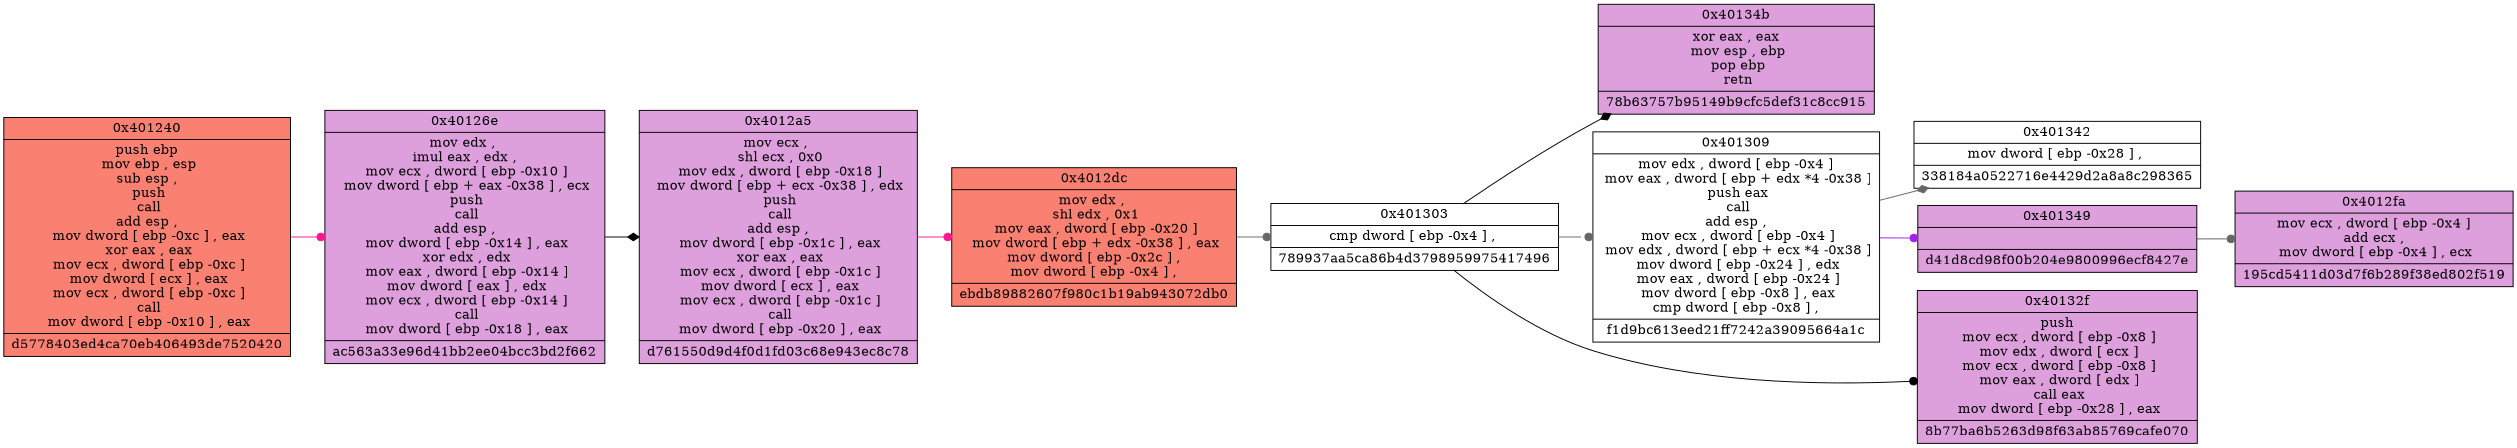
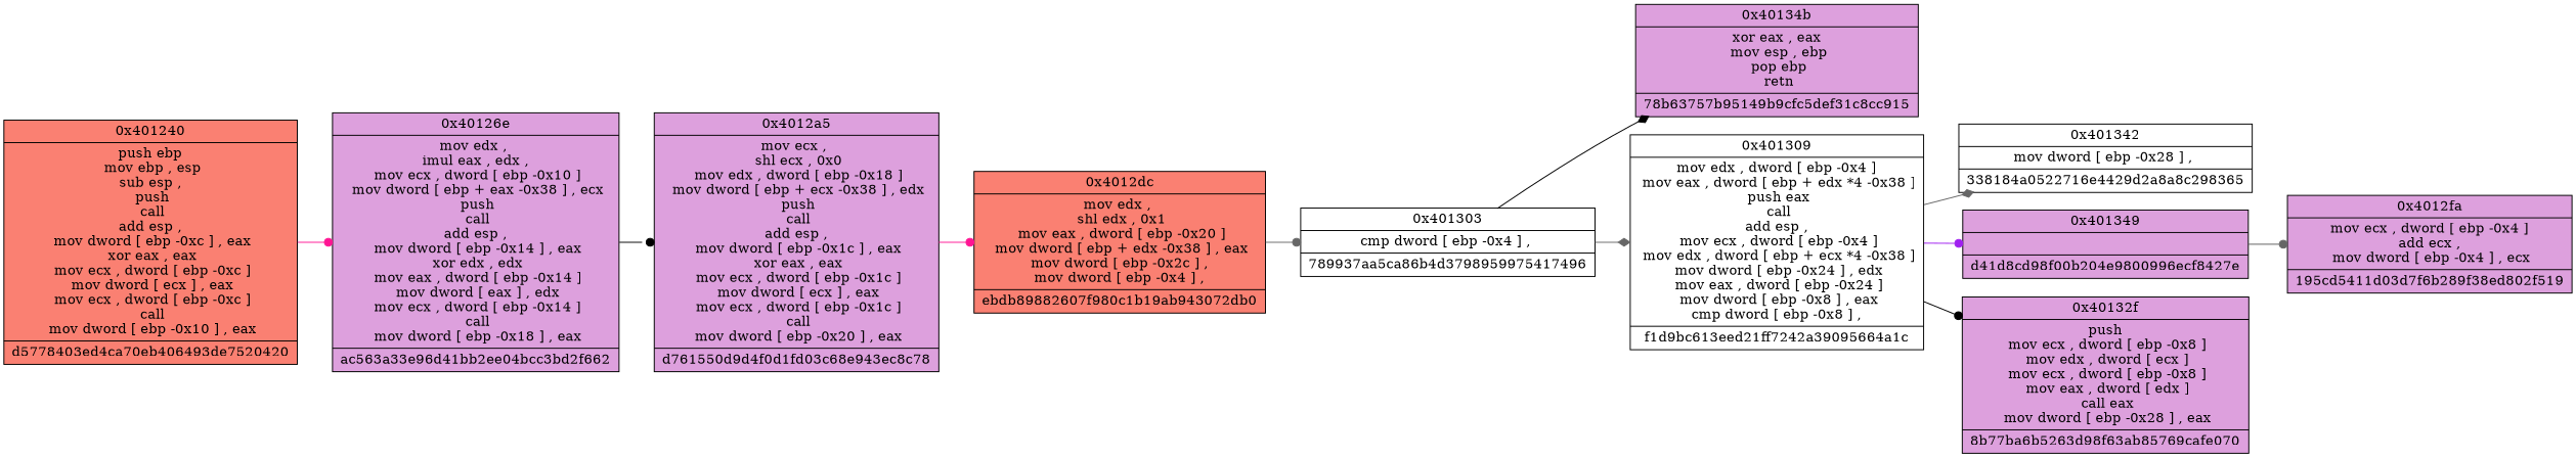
  digraph {
    rankdir=LR
    node [fillcolor=plum shape=record style=filled]
    edge [arrowhead=dot color=gray40]
    n1 [fillcolor=salmon label="0x401240|  push ebp\n mov ebp ,  esp\n sub esp , \n push\n call\n add esp , \n mov dword  [ ebp -0xc ] ,  eax\n xor eax ,  eax\n mov ecx ,  dword  [ ebp -0xc ]\n mov dword  [ ecx ] ,  eax\n mov ecx ,  dword  [ ebp -0xc ]\n call\n mov dword  [ ebp -0x10 ] ,  eax\n| d5778403ed4ca70eb406493de7520420"]
    n2 [label="0x40126e|  mov edx , \n imul eax ,  edx , \n mov ecx ,  dword  [ ebp -0x10 ]\n mov dword  [ ebp + eax -0x38 ] ,  ecx\n push\n call\n add esp , \n mov dword  [ ebp -0x14 ] ,  eax\n xor edx ,  edx\n mov eax ,  dword  [ ebp -0x14 ]\n mov dword  [ eax ] ,  edx\n mov ecx ,  dword  [ ebp -0x14 ]\n call\n mov dword  [ ebp -0x18 ] ,  eax\n| ac563a33e96d41bb2ee04bcc3bd2f662"]
    n3 [label="0x4012a5|  mov ecx , \n shl ecx ,  0x0\n mov edx ,  dword  [ ebp -0x18 ]\n mov dword  [ ebp + ecx -0x38 ] ,  edx\n push\n call\n add esp , \n mov dword  [ ebp -0x1c ] ,  eax\n xor eax ,  eax\n mov ecx ,  dword  [ ebp -0x1c ]\n mov dword  [ ecx ] ,  eax\n mov ecx ,  dword  [ ebp -0x1c ]\n call\n mov dword  [ ebp -0x20 ] ,  eax\n| d761550d9d4f0d1fd03c68e943ec8c78"]
    n4 [fillcolor=salmon label="0x4012dc|  mov edx , \n shl edx ,  0x1\n mov eax ,  dword  [ ebp -0x20 ]\n mov dword  [ ebp + edx -0x38 ] ,  eax\n mov dword  [ ebp -0x2c ] , \n mov dword  [ ebp -0x4 ] , \n| ebdb89882607f980c1b19ab943072db0"]
    n5 [fillcolor=white label="0x401303|  cmp dword  [ ebp -0x4 ] , \n| 789937aa5ca86b4d3798959975417496"]
    n6 [label="0x40134b|  xor eax ,  eax\n mov esp ,  ebp\n pop ebp\n retn\n| 78b63757b95149b9cfc5def31c8cc915"]
    n7 [fillcolor=white label="0x401309|  mov edx ,  dword  [ ebp -0x4 ]\n mov eax ,  dword  [ ebp + edx *4 -0x38 ]\n push eax\n call\n add esp , \n mov ecx ,  dword  [ ebp -0x4 ]\n mov edx ,  dword  [ ebp + ecx *4 -0x38 ]\n mov dword  [ ebp -0x24 ] ,  edx\n mov eax ,  dword  [ ebp -0x24 ]\n mov dword  [ ebp -0x8 ] ,  eax\n cmp dword  [ ebp -0x8 ] , \n| f1d9bc613eed21ff7242a39095664a1c"]
    n8 [fillcolor=white label="0x401342|  mov dword  [ ebp -0x28 ] , \n| 338184a0522716e4429d2a8a8c298365"]
    n9 [label="0x40132f|  push\n mov ecx ,  dword  [ ebp -0x8 ]\n mov edx ,  dword  [ ecx ]\n mov ecx ,  dword  [ ebp -0x8 ]\n mov eax ,  dword  [ edx ]\n call eax\n mov dword  [ ebp -0x28 ] ,  eax\n| 8b77ba6b5263d98f63ab85769cafe070"]
    n10 [label="0x401349| | d41d8cd98f00b204e9800996ecf8427e"]
    n11 [label="0x4012fa|  mov ecx ,  dword  [ ebp -0x4 ]\n add ecx , \n mov dword  [ ebp -0x4 ] ,  ecx\n| 195cd5411d03d7f6b289f38ed802f519"]
    n1 -> n2 [color=deeppink]
-   n2 -> n3 [arrowhead=diamond color=black]
+   n2 -> n3 [color=black]
    n3 -> n4 [color=deeppink]
    n4 -> n5
    n5 -> n6 [arrowhead=diamond color=black]
-   n5 -> n7
+   n5 -> n7 [arrowhead=diamond]
    n7 -> n8 [arrowhead=diamond]
-   n5 -> n9 [color=black]
+   n7 -> n9 [color=black]
    n7 -> n10 [color=purple]
    n10 -> n11
  }
